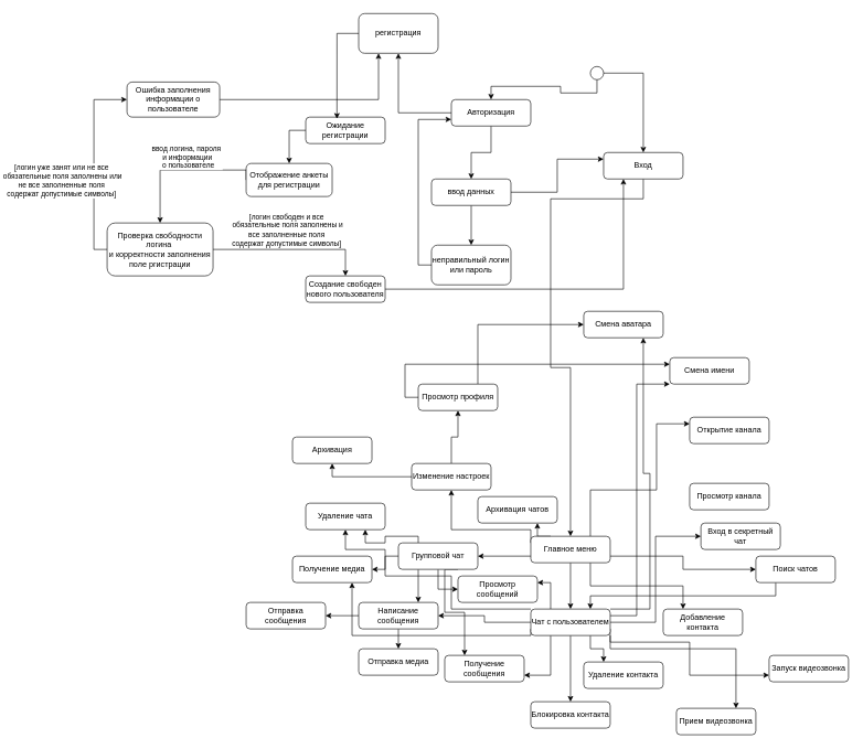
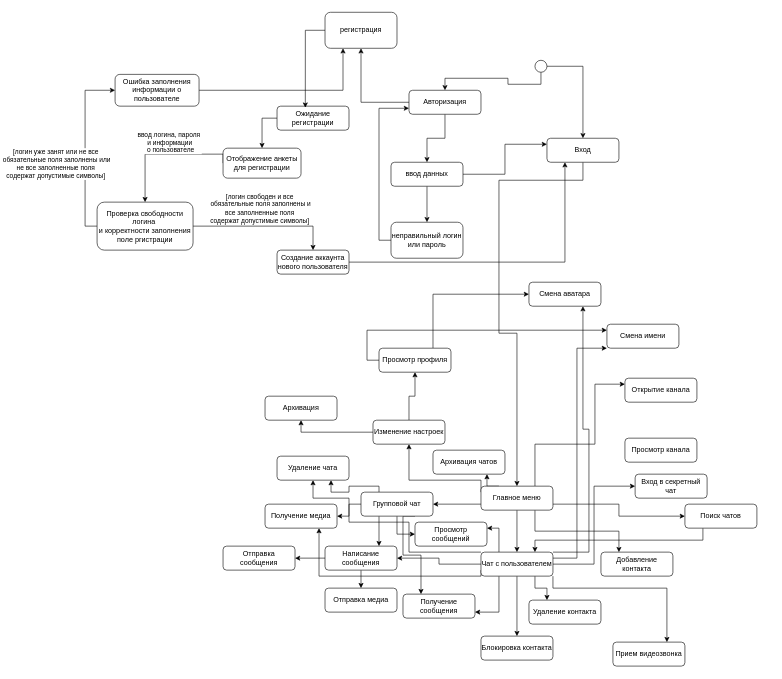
  <mxCell id="0" />
  <mxCell id="1" parent="0" />
  <mxCell id="2" style="edgeStyle=orthogonalEdgeStyle;rounded=0;orthogonalLoop=1;jettySize=auto;html=1;exitX=0.5;exitY=1;exitDx=0;exitDy=0;" edge="1" parent="1" source="4" target="40"><mxGeometry relative="1" as="geometry" /></mxCell>
  <mxCell id="3" style="edgeStyle=orthogonalEdgeStyle;rounded=0;orthogonalLoop=1;jettySize=auto;html=1;exitX=1;exitY=0.5;exitDx=0;exitDy=0;entryX=0.5;entryY=0;entryDx=0;entryDy=0;" edge="1" parent="1" source="4" target="68"><mxGeometry relative="1" as="geometry"><mxPoint x="820" y="230" as="targetPoint" /></mxGeometry></mxCell>
  <mxCell id="4" value="" style="ellipse;whiteSpace=wrap;html=1;aspect=fixed;" vertex="1" parent="1"><mxGeometry x="750" y="100" width="20" height="20" as="geometry" /></mxCell>
  <mxCell id="5" style="edgeStyle=orthogonalEdgeStyle;rounded=0;orthogonalLoop=1;jettySize=auto;html=1;exitX=0.5;exitY=1;exitDx=0;exitDy=0;" edge="1" parent="1" source="12" target="37"><mxGeometry relative="1" as="geometry" /></mxCell>
  <mxCell id="6" style="edgeStyle=orthogonalEdgeStyle;rounded=0;orthogonalLoop=1;jettySize=auto;html=1;exitX=1;exitY=0.75;exitDx=0;exitDy=0;entryX=0;entryY=0.5;entryDx=0;entryDy=0;" edge="1" parent="1" source="12" target="21"><mxGeometry relative="1" as="geometry" /></mxCell>
  <mxCell id="7" style="edgeStyle=orthogonalEdgeStyle;rounded=0;orthogonalLoop=1;jettySize=auto;html=1;exitX=0;exitY=0.75;exitDx=0;exitDy=0;" edge="1" parent="1" source="12" target="18"><mxGeometry relative="1" as="geometry" /></mxCell>
  <mxCell id="8" style="edgeStyle=orthogonalEdgeStyle;rounded=0;orthogonalLoop=1;jettySize=auto;html=1;exitX=0;exitY=0.25;exitDx=0;exitDy=0;entryX=0.5;entryY=1;entryDx=0;entryDy=0;" edge="1" parent="1" source="12" target="49"><mxGeometry relative="1" as="geometry"><Array as="points"><mxPoint x="660" y="800" /><mxPoint x="540" y="800" /></Array></mxGeometry></mxCell>
  <mxCell id="9" style="edgeStyle=orthogonalEdgeStyle;rounded=0;orthogonalLoop=1;jettySize=auto;html=1;exitX=0.75;exitY=1;exitDx=0;exitDy=0;entryX=0.25;entryY=0;entryDx=0;entryDy=0;" edge="1" parent="1" source="12" target="45"><mxGeometry relative="1" as="geometry" /></mxCell>
  <mxCell id="10" style="edgeStyle=orthogonalEdgeStyle;rounded=0;orthogonalLoop=1;jettySize=auto;html=1;exitX=0.25;exitY=0;exitDx=0;exitDy=0;entryX=0.75;entryY=1;entryDx=0;entryDy=0;" edge="1" parent="1" source="12" target="51"><mxGeometry relative="1" as="geometry" /></mxCell>
  <mxCell id="11" style="edgeStyle=orthogonalEdgeStyle;rounded=0;orthogonalLoop=1;jettySize=auto;html=1;exitX=0.75;exitY=0;exitDx=0;exitDy=0;entryX=0;entryY=0.25;entryDx=0;entryDy=0;" edge="1" parent="1" source="12" target="59"><mxGeometry relative="1" as="geometry"><Array as="points"><mxPoint x="750" y="740" /><mxPoint x="850" y="740" /><mxPoint x="850" y="640" /></Array></mxGeometry></mxCell>
  <mxCell id="12" value="Главное меню" style="rounded=1;whiteSpace=wrap;html=1;" vertex="1" parent="1"><mxGeometry x="660" y="810" width="120" height="40" as="geometry" /></mxCell>
  <mxCell id="13" style="edgeStyle=orthogonalEdgeStyle;rounded=0;orthogonalLoop=1;jettySize=auto;html=1;exitX=0.25;exitY=1;exitDx=0;exitDy=0;entryX=0.75;entryY=0;entryDx=0;entryDy=0;" edge="1" parent="1" source="18" target="24"><mxGeometry relative="1" as="geometry" /></mxCell>
  <mxCell id="14" style="edgeStyle=orthogonalEdgeStyle;rounded=0;orthogonalLoop=1;jettySize=auto;html=1;exitX=0.5;exitY=1;exitDx=0;exitDy=0;entryX=0;entryY=0.5;entryDx=0;entryDy=0;" edge="1" parent="1" source="18" target="19"><mxGeometry relative="1" as="geometry" /></mxCell>
  <mxCell id="15" style="edgeStyle=orthogonalEdgeStyle;rounded=0;orthogonalLoop=1;jettySize=auto;html=1;exitX=0.75;exitY=1;exitDx=0;exitDy=0;entryX=0.25;entryY=0;entryDx=0;entryDy=0;" edge="1" parent="1" source="18" target="42"><mxGeometry relative="1" as="geometry"><Array as="points"><mxPoint x="530" y="860" /><mxPoint x="530" y="925" /><mxPoint x="560" y="925" /></Array></mxGeometry></mxCell>
  <mxCell id="16" style="edgeStyle=orthogonalEdgeStyle;rounded=0;orthogonalLoop=1;jettySize=auto;html=1;exitX=0;exitY=0.5;exitDx=0;exitDy=0;entryX=1;entryY=0.5;entryDx=0;entryDy=0;" edge="1" parent="1" source="18" target="44"><mxGeometry relative="1" as="geometry" /></mxCell>
  <mxCell id="17" style="edgeStyle=orthogonalEdgeStyle;rounded=0;orthogonalLoop=1;jettySize=auto;html=1;exitX=0.25;exitY=0;exitDx=0;exitDy=0;entryX=0.75;entryY=1;entryDx=0;entryDy=0;" edge="1" parent="1" source="18" target="52"><mxGeometry relative="1" as="geometry"><Array as="points"><mxPoint x="490" y="810" /><mxPoint x="440" y="810" /><mxPoint x="440" y="820" /><mxPoint x="410" y="820" /></Array></mxGeometry></mxCell>
  <mxCell id="18" value="Групповой чат" style="rounded=1;whiteSpace=wrap;html=1;" vertex="1" parent="1"><mxGeometry x="460" y="820" width="120" height="40" as="geometry" /></mxCell>
  <mxCell id="19" value="Просмотр сообщений" style="rounded=1;whiteSpace=wrap;html=1;" vertex="1" parent="1"><mxGeometry x="550" y="870" width="120" height="40" as="geometry" /></mxCell>
  <mxCell id="20" style="edgeStyle=orthogonalEdgeStyle;rounded=0;orthogonalLoop=1;jettySize=auto;html=1;exitX=0.25;exitY=1;exitDx=0;exitDy=0;entryX=0.75;entryY=0;entryDx=0;entryDy=0;" edge="1" parent="1" source="21" target="37"><mxGeometry relative="1" as="geometry" /></mxCell>
  <mxCell id="21" value="Поиск чатов" style="rounded=1;whiteSpace=wrap;html=1;" vertex="1" parent="1"><mxGeometry x="1000" y="840" width="120" height="40" as="geometry" /></mxCell>
  <mxCell id="22" style="edgeStyle=orthogonalEdgeStyle;rounded=0;orthogonalLoop=1;jettySize=auto;html=1;exitX=0.5;exitY=1;exitDx=0;exitDy=0;entryX=0.5;entryY=0;entryDx=0;entryDy=0;" edge="1" parent="1" source="24" target="43"><mxGeometry relative="1" as="geometry" /></mxCell>
  <mxCell id="23" style="edgeStyle=orthogonalEdgeStyle;rounded=0;orthogonalLoop=1;jettySize=auto;html=1;exitX=0;exitY=0.5;exitDx=0;exitDy=0;entryX=1;entryY=0.5;entryDx=0;entryDy=0;" edge="1" parent="1" source="24" target="41"><mxGeometry relative="1" as="geometry" /></mxCell>
  <mxCell id="24" value="Написание сообщения" style="rounded=1;whiteSpace=wrap;html=1;" vertex="1" parent="1"><mxGeometry x="400" y="910" width="120" height="40" as="geometry" /></mxCell>
  <mxCell id="25" style="edgeStyle=orthogonalEdgeStyle;rounded=0;orthogonalLoop=1;jettySize=auto;html=1;exitX=0;exitY=0.5;exitDx=0;exitDy=0;entryX=1;entryY=0.5;entryDx=0;entryDy=0;" edge="1" parent="1" source="37" target="24"><mxGeometry relative="1" as="geometry" /></mxCell>
  <mxCell id="26" style="edgeStyle=orthogonalEdgeStyle;rounded=0;orthogonalLoop=1;jettySize=auto;html=1;exitX=0.25;exitY=0;exitDx=0;exitDy=0;entryX=1;entryY=0.25;entryDx=0;entryDy=0;" edge="1" parent="1" source="37" target="19"><mxGeometry relative="1" as="geometry" /></mxCell>
  <mxCell id="27" style="edgeStyle=orthogonalEdgeStyle;rounded=0;orthogonalLoop=1;jettySize=auto;html=1;exitX=0.25;exitY=1;exitDx=0;exitDy=0;entryX=1;entryY=0.75;entryDx=0;entryDy=0;" edge="1" parent="1" source="37" target="42"><mxGeometry relative="1" as="geometry" /></mxCell>
  <mxCell id="28" style="edgeStyle=orthogonalEdgeStyle;rounded=0;orthogonalLoop=1;jettySize=auto;html=1;exitX=0;exitY=0.75;exitDx=0;exitDy=0;entryX=0.75;entryY=1;entryDx=0;entryDy=0;" edge="1" parent="1" source="37" target="44"><mxGeometry relative="1" as="geometry"><Array as="points"><mxPoint x="660" y="960" /><mxPoint x="390" y="960" /></Array></mxGeometry></mxCell>
  <mxCell id="29" style="edgeStyle=orthogonalEdgeStyle;rounded=0;orthogonalLoop=1;jettySize=auto;html=1;exitX=0.75;exitY=1;exitDx=0;exitDy=0;entryX=0.25;entryY=0;entryDx=0;entryDy=0;" edge="1" parent="1" source="37" target="46"><mxGeometry relative="1" as="geometry" /></mxCell>
  <mxCell id="30" style="edgeStyle=orthogonalEdgeStyle;rounded=0;orthogonalLoop=1;jettySize=auto;html=1;exitX=0;exitY=0;exitDx=0;exitDy=0;entryX=0.5;entryY=1;entryDx=0;entryDy=0;" edge="1" parent="1" source="37" target="52"><mxGeometry relative="1" as="geometry"><Array as="points"><mxPoint x="540" y="920" /><mxPoint x="540" y="870" /><mxPoint x="440" y="870" /><mxPoint x="440" y="830" /><mxPoint x="380" y="830" /></Array></mxGeometry></mxCell>
  <mxCell id="31" style="edgeStyle=orthogonalEdgeStyle;rounded=0;orthogonalLoop=1;jettySize=auto;html=1;exitX=0.5;exitY=1;exitDx=0;exitDy=0;entryX=0.5;entryY=0;entryDx=0;entryDy=0;" edge="1" parent="1" source="37" target="58"><mxGeometry relative="1" as="geometry" /></mxCell>
  <mxCell id="32" style="edgeStyle=orthogonalEdgeStyle;rounded=0;orthogonalLoop=1;jettySize=auto;html=1;exitX=1;exitY=0.25;exitDx=0;exitDy=0;entryX=0;entryY=1;entryDx=0;entryDy=0;" edge="1" parent="1" source="37" target="57"><mxGeometry relative="1" as="geometry"><Array as="points"><mxPoint x="820" y="930" /><mxPoint x="820" y="580" /></Array></mxGeometry></mxCell>
  <mxCell id="33" style="edgeStyle=orthogonalEdgeStyle;rounded=0;orthogonalLoop=1;jettySize=auto;html=1;exitX=1;exitY=0;exitDx=0;exitDy=0;entryX=0.75;entryY=1;entryDx=0;entryDy=0;" edge="1" parent="1" source="37" target="56"><mxGeometry relative="1" as="geometry"><Array as="points"><mxPoint x="840" y="920" /><mxPoint x="840" y="715" /><mxPoint x="830" y="715" /></Array></mxGeometry></mxCell>
  <mxCell id="34" style="edgeStyle=orthogonalEdgeStyle;rounded=0;orthogonalLoop=1;jettySize=auto;html=1;exitX=1;exitY=1;exitDx=0;exitDy=0;entryX=0.75;entryY=0;entryDx=0;entryDy=0;" edge="1" parent="1" source="37" target="62"><mxGeometry relative="1" as="geometry"><Array as="points"><mxPoint x="780" y="980" /><mxPoint x="970" y="980" /></Array></mxGeometry></mxCell>
- <mxCell id="35" style="edgeStyle=orthogonalEdgeStyle;rounded=0;orthogonalLoop=1;jettySize=auto;html=1;exitX=1;exitY=0.75;exitDx=0;exitDy=0;entryX=0;entryY=0.75;entryDx=0;entryDy=0;" edge="1" parent="1" source="37" target="61"><mxGeometry relative="1" as="geometry"><Array as="points"><mxPoint x="780" y="970" /><mxPoint x="900" y="970" /><mxPoint x="900" y="1020" /></Array></mxGeometry></mxCell>
  <mxCell id="36" style="edgeStyle=orthogonalEdgeStyle;rounded=0;orthogonalLoop=1;jettySize=auto;html=1;exitX=1;exitY=0.5;exitDx=0;exitDy=0;entryX=0;entryY=0.5;entryDx=0;entryDy=0;" edge="1" parent="1" source="37" target="63"><mxGeometry relative="1" as="geometry" /></mxCell>
  <mxCell id="37" value="Чат с пользователем" style="rounded=1;whiteSpace=wrap;html=1;" vertex="1" parent="1"><mxGeometry x="660" y="920" width="120" height="40" as="geometry" /></mxCell>
  <mxCell id="38" style="edgeStyle=orthogonalEdgeStyle;rounded=0;orthogonalLoop=1;jettySize=auto;html=1;exitX=0.5;exitY=1;exitDx=0;exitDy=0;entryX=0.5;entryY=0;entryDx=0;entryDy=0;" edge="1" parent="1" source="40" target="66"><mxGeometry relative="1" as="geometry"><mxPoint x="600" y="260" as="targetPoint" /></mxGeometry></mxCell>
  <mxCell id="39" style="edgeStyle=orthogonalEdgeStyle;rounded=0;orthogonalLoop=1;jettySize=auto;html=1;exitX=0;exitY=0.5;exitDx=0;exitDy=0;entryX=0.5;entryY=1;entryDx=0;entryDy=0;" edge="1" parent="1" source="40" target="84"><mxGeometry relative="1" as="geometry"><mxPoint x="450" y="130" as="targetPoint" /></mxGeometry></mxCell>
  <mxCell id="40" value="Авторизация" style="rounded=1;whiteSpace=wrap;html=1;" vertex="1" parent="1"><mxGeometry x="540" y="150" width="120" height="40" as="geometry" /></mxCell>
  <mxCell id="41" value="Отправка сообщения" style="rounded=1;whiteSpace=wrap;html=1;" vertex="1" parent="1"><mxGeometry x="230" y="910" width="120" height="40" as="geometry" /></mxCell>
  <mxCell id="42" value="Получение сообщения" style="rounded=1;whiteSpace=wrap;html=1;" vertex="1" parent="1"><mxGeometry x="530" y="990" width="120" height="40" as="geometry" /></mxCell>
  <mxCell id="43" value="Отправка медиа" style="rounded=1;whiteSpace=wrap;html=1;" vertex="1" parent="1"><mxGeometry x="400" y="980" width="120" height="40" as="geometry" /></mxCell>
  <mxCell id="44" value="Получение медиа" style="rounded=1;whiteSpace=wrap;html=1;" vertex="1" parent="1"><mxGeometry x="300" y="840" width="120" height="40" as="geometry" /></mxCell>
  <mxCell id="45" value="Добавление контакта" style="rounded=1;whiteSpace=wrap;html=1;" vertex="1" parent="1"><mxGeometry x="860" y="920" width="120" height="40" as="geometry" /></mxCell>
  <mxCell id="46" value="Удаление контакта" style="rounded=1;whiteSpace=wrap;html=1;" vertex="1" parent="1"><mxGeometry x="740" y="1000" width="120" height="40" as="geometry" /></mxCell>
  <mxCell id="47" style="edgeStyle=orthogonalEdgeStyle;rounded=0;orthogonalLoop=1;jettySize=auto;html=1;exitX=0;exitY=0.5;exitDx=0;exitDy=0;entryX=0.5;entryY=1;entryDx=0;entryDy=0;" edge="1" parent="1" source="49" target="50"><mxGeometry relative="1" as="geometry" /></mxCell>
  <mxCell id="48" style="edgeStyle=orthogonalEdgeStyle;rounded=0;orthogonalLoop=1;jettySize=auto;html=1;exitX=0.5;exitY=0;exitDx=0;exitDy=0;entryX=0.5;entryY=1;entryDx=0;entryDy=0;" edge="1" parent="1" source="49" target="55"><mxGeometry relative="1" as="geometry" /></mxCell>
  <mxCell id="49" value="Изменение настроек" style="rounded=1;whiteSpace=wrap;html=1;" vertex="1" parent="1"><mxGeometry x="480" y="700" width="120" height="40" as="geometry" /></mxCell>
  <mxCell id="50" value="Архивация" style="rounded=1;whiteSpace=wrap;html=1;" vertex="1" parent="1"><mxGeometry x="300" y="660" width="120" height="40" as="geometry" /></mxCell>
  <mxCell id="51" value="Архивация чатов" style="rounded=1;whiteSpace=wrap;html=1;" vertex="1" parent="1"><mxGeometry x="580" y="750" width="120" height="40" as="geometry" /></mxCell>
  <mxCell id="52" value="Удаление чата" style="rounded=1;whiteSpace=wrap;html=1;" vertex="1" parent="1"><mxGeometry x="320" y="760" width="120" height="40" as="geometry" /></mxCell>
  <mxCell id="53" style="edgeStyle=orthogonalEdgeStyle;rounded=0;orthogonalLoop=1;jettySize=auto;html=1;exitX=0;exitY=0.5;exitDx=0;exitDy=0;entryX=0;entryY=0.25;entryDx=0;entryDy=0;" edge="1" parent="1" source="55" target="57"><mxGeometry relative="1" as="geometry" /></mxCell>
  <mxCell id="54" style="edgeStyle=orthogonalEdgeStyle;rounded=0;orthogonalLoop=1;jettySize=auto;html=1;exitX=0.75;exitY=0;exitDx=0;exitDy=0;entryX=0;entryY=0.5;entryDx=0;entryDy=0;" edge="1" parent="1" source="55" target="56"><mxGeometry relative="1" as="geometry" /></mxCell>
  <mxCell id="55" value="Просмотр профиля" style="rounded=1;whiteSpace=wrap;html=1;" vertex="1" parent="1"><mxGeometry x="490" width="120" height="40" as="geometry" y="580" /></mxCell>
  <mxCell id="56" value="Смена аватара" style="rounded=1;whiteSpace=wrap;html=1;" vertex="1" parent="1"><mxGeometry x="740" y="470" width="120" height="40" as="geometry" /></mxCell>
  <mxCell id="57" value="Смена имени" style="rounded=1;whiteSpace=wrap;html=1;" vertex="1" parent="1"><mxGeometry x="870" y="540" width="120" height="40" as="geometry" /></mxCell>
  <mxCell id="58" value="Блокировка контакта" style="rounded=1;whiteSpace=wrap;html=1;" vertex="1" parent="1"><mxGeometry x="660" y="1060" width="120" height="40" as="geometry" /></mxCell>
  <mxCell id="59" value="Открытие канала" style="rounded=1;whiteSpace=wrap;html=1;" vertex="1" parent="1"><mxGeometry x="900" y="630" width="120" height="40" as="geometry" /></mxCell>
  <mxCell id="60" value="Просмотр канала" style="rounded=1;whiteSpace=wrap;html=1;" vertex="1" parent="1"><mxGeometry x="900" y="730" width="120" height="40" as="geometry" /></mxCell>
- <mxCell id="61" value="Запуск видеозвонка" style="rounded=1;whiteSpace=wrap;html=1;" vertex="1" parent="1"><mxGeometry x="1020" y="990" width="120" height="40" as="geometry" /></mxCell>
  <mxCell id="62" value="Прием видеозвонка" style="rounded=1;whiteSpace=wrap;html=1;" vertex="1" parent="1"><mxGeometry x="880" y="1070" width="120" height="40" as="geometry" /></mxCell>
  <mxCell id="63" value="Вход в секретный чат" style="rounded=1;whiteSpace=wrap;html=1;" vertex="1" parent="1"><mxGeometry x="917" y="790" width="120" height="40" as="geometry" /></mxCell>
  <mxCell id="64" value="" style="edgeStyle=orthogonalEdgeStyle;rounded=0;orthogonalLoop=1;jettySize=auto;html=1;entryX=0.5;entryY=0;entryDx=0;entryDy=0;" edge="1" parent="1" source="66" target="87"><mxGeometry relative="1" as="geometry"><mxPoint x="570" y="380" as="targetPoint" /></mxGeometry></mxCell>
  <mxCell id="65" style="edgeStyle=orthogonalEdgeStyle;rounded=0;orthogonalLoop=1;jettySize=auto;html=1;exitX=1;exitY=0.5;exitDx=0;exitDy=0;entryX=0;entryY=0.25;entryDx=0;entryDy=0;" edge="1" parent="1" source="66" target="68"><mxGeometry relative="1" as="geometry" /></mxCell>
  <mxCell id="66" value="ввод данных" style="rounded=1;whiteSpace=wrap;html=1;" vertex="1" parent="1"><mxGeometry x="510" y="270" width="120" height="40" as="geometry" /></mxCell>
  <mxCell id="67" style="edgeStyle=orthogonalEdgeStyle;rounded=0;orthogonalLoop=1;jettySize=auto;html=1;exitX=0.5;exitY=1;exitDx=0;exitDy=0;entryX=0.5;entryY=0;entryDx=0;entryDy=0;" edge="1" parent="1" source="68" target="12"><mxGeometry relative="1" as="geometry"><Array as="points"><mxPoint x="690" y="300" /><mxPoint x="690" y="555" /><mxPoint x="720" y="555" /></Array></mxGeometry></mxCell>
  <mxCell id="68" value="Вход" style="rounded=1;whiteSpace=wrap;html=1;" vertex="1" parent="1"><mxGeometry x="770" y="230" width="120" height="40" as="geometry" /></mxCell>
  <mxCell id="69" style="edgeStyle=orthogonalEdgeStyle;rounded=0;orthogonalLoop=1;jettySize=auto;html=1;entryX=0.5;entryY=0;entryDx=0;entryDy=0;exitX=0;exitY=0.5;exitDx=0;exitDy=0;" edge="1" parent="1" source="80" target="77"><mxGeometry relative="1" as="geometry"><Array as="points"><mxPoint x="230" y="256.5" /><mxPoint x="100" y="256.5" /></Array></mxGeometry></mxCell>
  <mxCell id="70" value="ввод логина, пароля&amp;nbsp;&lt;div&gt;и информации&lt;/div&gt;&lt;div&gt;&amp;nbsp;о пользователе&lt;/div&gt;" style="edgeLabel;html=1;align=center;verticalAlign=middle;resizable=0;points=[];" vertex="1" connectable="0" parent="69"><mxGeometry x="-0.113" y="4" relative="1" as="geometry"><mxPoint x="-5" y="-24" as="offset" /></mxGeometry></mxCell>
  <mxCell id="71" style="edgeStyle=orthogonalEdgeStyle;rounded=0;orthogonalLoop=1;jettySize=auto;html=1;exitX=0;exitY=0.5;exitDx=0;exitDy=0;entryX=0.5;entryY=0;entryDx=0;entryDy=0;" edge="1" parent="1" source="72" target="80"><mxGeometry relative="1" as="geometry" /></mxCell>
  <mxCell id="72" value="Ожидание регистрации" style="rounded=1;whiteSpace=wrap;html=1;" vertex="1" parent="1"><mxGeometry x="320" y="176.5" width="120" height="40" as="geometry" /></mxCell>
  <mxCell id="73" style="edgeStyle=orthogonalEdgeStyle;rounded=0;orthogonalLoop=1;jettySize=auto;html=1;entryX=0.5;entryY=0;entryDx=0;entryDy=0;" edge="1" parent="1" source="77" target="79"><mxGeometry relative="1" as="geometry" /></mxCell>
  <mxCell id="74" value="&lt;span style=&quot;color: rgba(0, 0, 0, 0); font-family: monospace; font-size: 0px; text-align: start; background-color: rgb(251, 251, 251);&quot;&gt;%3CmxGraphModel%3E%3Croot%3E%3CmxCell%20id%3D%220%22%2F%3E%3CmxCell%20id%3D%221%22%20parent%3D%220%22%2F%3E%3CmxCell%20id%3D%222%22%20value%3D%22%5B%D0%BB%D0%BE%D0%B3%D0%B8%D0%BD%20%D1%83%D0%B6%D0%B5%20%D0%B7%D0%B0%D0%BD%D1%8F%D1%82%20%D0%B8%D0%BB%D0%B8%20%D0%BD%D0%B5%20%D0%B2%D1%81%D0%B5%26lt%3Bdiv%26gt%3B%26amp%3Bnbsp%3B%D0%BE%D0%B1%D1%8F%D0%B7%D0%B0%D1%82%D0%B5%D0%BB%D1%8C%D0%BD%D1%8B%D0%B5%20%D0%BF%D0%BE%D0%BB%D1%8F%20%D0%B7%D0%B0%D0%BF%D0%BE%D0%BB%D0%BD%D0%B5%D0%BD%D1%8B%20%D0%B8%D0%BB%D0%B8%26lt%3B%2Fdiv%26gt%3B%26lt%3Bdiv%26gt%3B%26amp%3Bnbsp%3B%D0%BD%D0%B5%20%D0%B2%D1%81%D0%B5%20%D0%B7%D0%B0%D0%BF%D0%BE%D0%BB%D0%BD%D0%B5%D0%BD%D0%BD%D1%8B%D0%B5%20%D0%BF%D0%BE%D0%BB%D1%8F%26amp%3Bnbsp%3B%26lt%3B%2Fdiv%26gt%3B%26lt%3Bdiv%26gt%3B%D1%81%D0%BE%D0%B4%D0%B5%D1%80%D0%B6%D0%B0%D1%82%20%D0%B4%D0%BE%D0%BF%D1%83%D1%81%D1%82%D0%B8%D0%BC%D1%8B%D0%B5%20%D1%81%D0%B8%D0%BC%D0%B2%D0%BE%D0%BB%D1%8B%5D%26lt%3B%2Fdiv%26gt%3B%22%20style%3D%22edgeLabel%3Bhtml%3D1%3Balign%3Dcenter%3BverticalAlign%3Dmiddle%3Bresizable%3D0%3Bpoints%3D%5B%5D%3B%22%20vertex%3D%221%22%20connectable%3D%220%22%20parent%3D%221%22%3E%3CmxGeometry%20x%3D%22-190%22%20y%3D%22175.4%22%20as%3D%22geometry%22%2F%3E%3C%2FmxCell%3E%3C%2Froot%3E%3C%2FmxGraphModel%3E&lt;/span&gt;" style="edgeLabel;html=1;align=center;verticalAlign=middle;resizable=0;points=[];" vertex="1" connectable="0" parent="73"><mxGeometry x="-0.092" y="-2" relative="1" as="geometry"><mxPoint x="-28" y="3" as="offset" /></mxGeometry></mxCell>
  <mxCell id="75" style="edgeStyle=orthogonalEdgeStyle;rounded=0;orthogonalLoop=1;jettySize=auto;html=1;exitX=0;exitY=0.5;exitDx=0;exitDy=0;entryX=0;entryY=0.5;entryDx=0;entryDy=0;" edge="1" parent="1" source="77" target="82"><mxGeometry relative="1" as="geometry" /></mxCell>
  <mxCell id="76" value="[логин уже занят или не все&lt;div&gt;&amp;nbsp;обязательные поля заполнены или&lt;/div&gt;&lt;div&gt;&amp;nbsp;не все заполненные поля&amp;nbsp;&lt;/div&gt;&lt;div&gt;содержат допустимые символы]&lt;/div&gt;" style="edgeLabel;html=1;align=center;verticalAlign=middle;resizable=0;points=[];" vertex="1" connectable="0" parent="75"><mxGeometry x="0.067" y="-3" relative="1" as="geometry"><mxPoint x="-53" y="34" as="offset" /></mxGeometry></mxCell>
  <mxCell id="77" value="Проверка свободности логина&amp;nbsp;&lt;div&gt;и корректности заполнения поле ргистрации&lt;/div&gt;" style="rounded=1;whiteSpace=wrap;html=1;" vertex="1" parent="1"><mxGeometry x="20" y="336.5" width="160" height="80" as="geometry" /></mxCell>
  <mxCell id="78" style="edgeStyle=orthogonalEdgeStyle;rounded=0;orthogonalLoop=1;jettySize=auto;html=1;exitX=1;exitY=0.5;exitDx=0;exitDy=0;entryX=0.25;entryY=1;entryDx=0;entryDy=0;" edge="1" parent="1" source="79" target="68"><mxGeometry relative="1" as="geometry" /></mxCell>
- <mxCell id="79" value="Создание свободен нового пользователя" style="rounded=1;whiteSpace=wrap;html=1;" vertex="1" parent="1"><mxGeometry x="320" y="416.5" width="120" height="40" as="geometry" /></mxCell>
+ <mxCell id="79" value="Создание аккаунта нового пользователя" style="rounded=1;whiteSpace=wrap;html=1;" vertex="1" parent="1"><mxGeometry x="320" y="416.5" width="120" height="40" as="geometry" /></mxCell>
  <mxCell id="80" value="Отображение анкеты для регистрации" style="rounded=1;whiteSpace=wrap;html=1;" vertex="1" parent="1"><mxGeometry x="230" y="246.5" width="130" height="50" as="geometry" /></mxCell>
  <mxCell id="81" style="edgeStyle=orthogonalEdgeStyle;rounded=0;orthogonalLoop=1;jettySize=auto;html=1;exitX=1;exitY=0.5;exitDx=0;exitDy=0;entryX=0.25;entryY=1;entryDx=0;entryDy=0;" edge="1" parent="1" source="82" target="84"><mxGeometry relative="1" as="geometry" /></mxCell>
  <mxCell id="82" value="Ошибка заполнения информации о пользователе" style="rounded=1;whiteSpace=wrap;html=1;" vertex="1" parent="1"><mxGeometry x="50" y="123.5" width="140" height="53" as="geometry" /></mxCell>
  <mxCell id="83" value="[логин свободен и все&lt;div&gt;&amp;nbsp;обязательные поля заполнены и&lt;/div&gt;&lt;div&gt;&amp;nbsp;все заполненные поля&amp;nbsp;&lt;/div&gt;&lt;div&gt;содержат допустимые символы]&lt;/div&gt;" style="edgeLabel;html=1;align=center;verticalAlign=middle;resizable=0;points=[];" vertex="1" connectable="0" parent="1"><mxGeometry x="290" y="346.5" as="geometry" /></mxCell>
  <mxCell id="84" value="регистрация" style="rounded=1;whiteSpace=wrap;html=1;" vertex="1" parent="1"><mxGeometry x="400" y="20" width="120" height="60" as="geometry" /></mxCell>
  <mxCell id="85" style="edgeStyle=orthogonalEdgeStyle;rounded=0;orthogonalLoop=1;jettySize=auto;html=1;exitX=0;exitY=0.5;exitDx=0;exitDy=0;entryX=0.393;entryY=0.062;entryDx=0;entryDy=0;entryPerimeter=0;" edge="1" parent="1" source="84" target="72"><mxGeometry relative="1" as="geometry" /></mxCell>
  <mxCell id="86" style="edgeStyle=orthogonalEdgeStyle;rounded=0;orthogonalLoop=1;jettySize=auto;html=1;exitX=0;exitY=0.5;exitDx=0;exitDy=0;entryX=0;entryY=0.75;entryDx=0;entryDy=0;" edge="1" parent="1" source="87" target="40"><mxGeometry relative="1" as="geometry" /></mxCell>
  <mxCell id="87" value="неправильный логин или пароль" style="rounded=1;whiteSpace=wrap;html=1;" vertex="1" parent="1"><mxGeometry x="510" y="370" width="120" height="60" as="geometry" /></mxCell>
